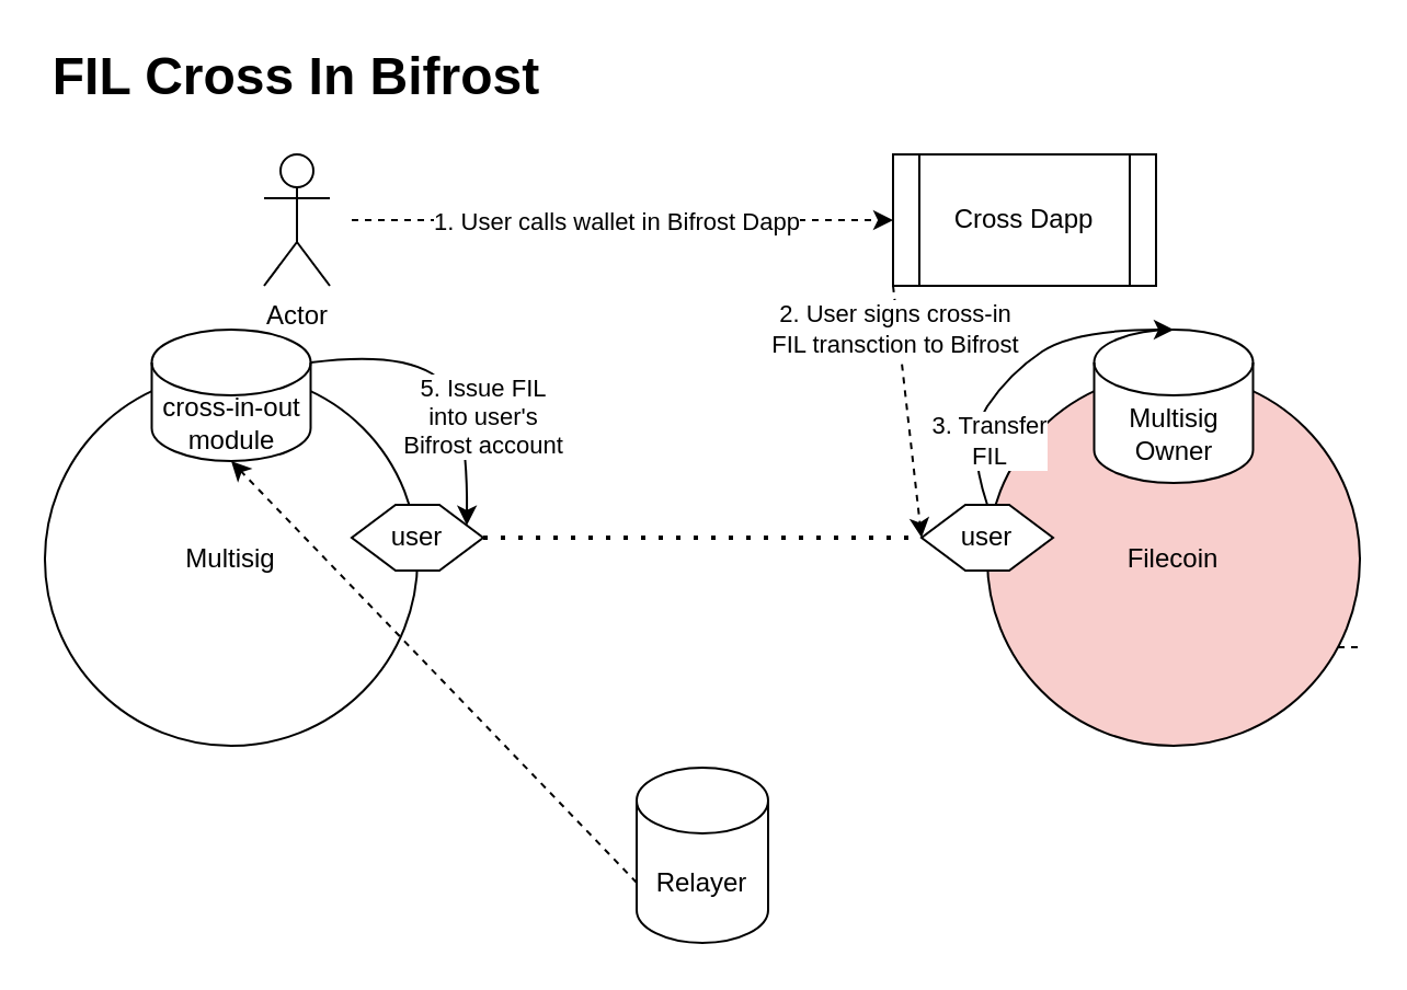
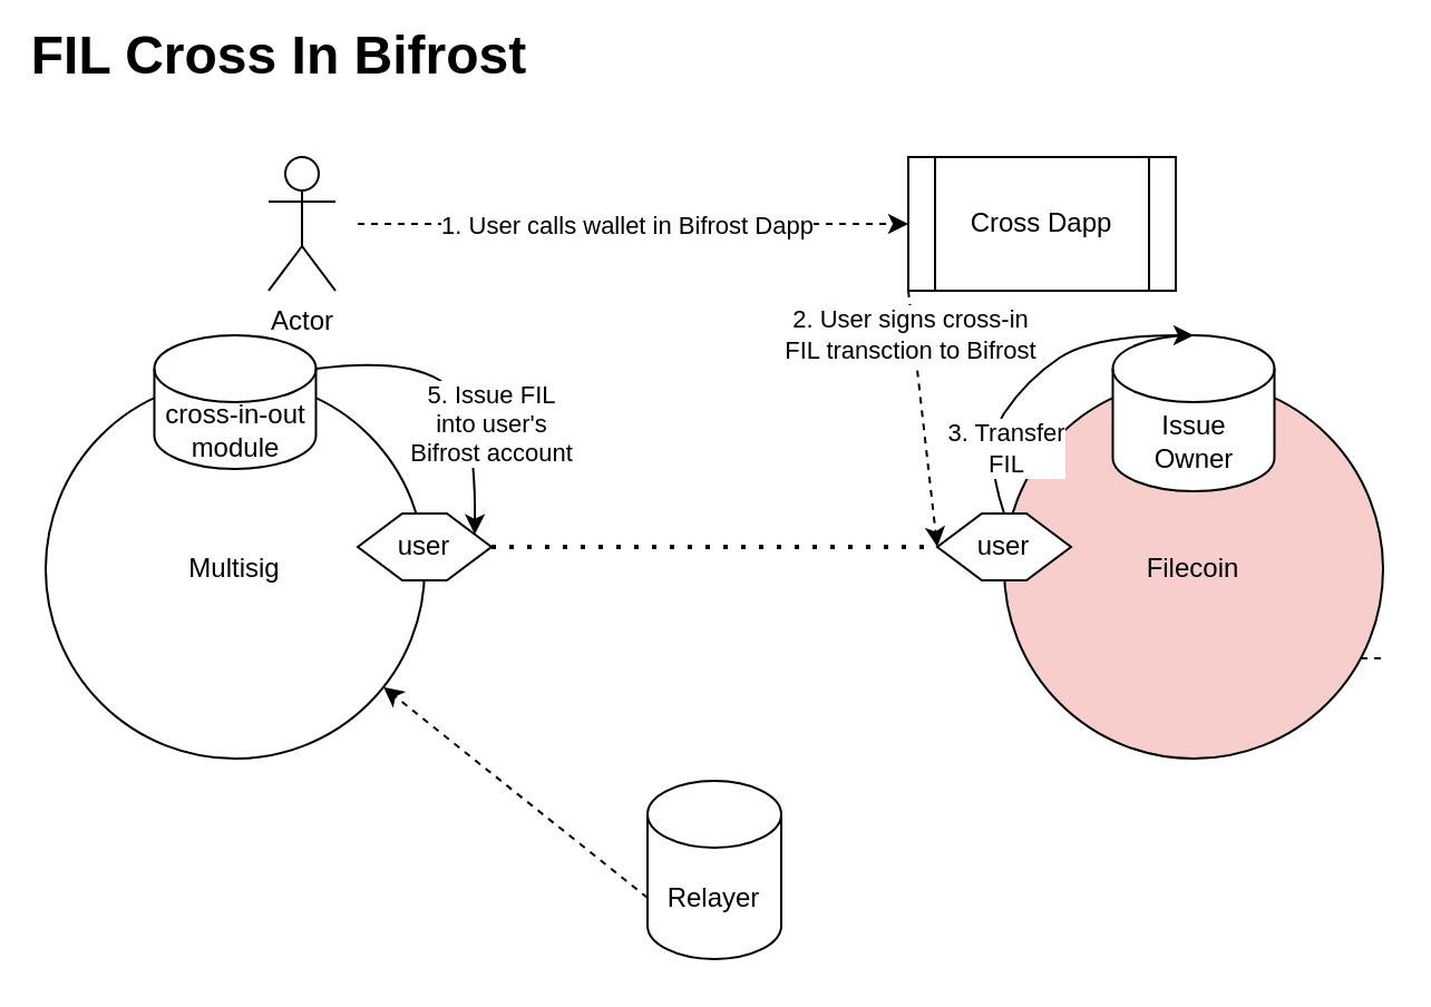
  <mxCell id="0" />
  <mxCell id="1" parent="0" />
  <mxCell id="2" value="Multisig" style="ellipse;whiteSpace=wrap;html=1;aspect=fixed;" parent="1" vertex="1"><mxGeometry x="20" y="170" width="170" height="170" as="geometry" /></mxCell>
  <mxCell id="3" value="Filecoin" style="ellipse;whiteSpace=wrap;html=1;aspect=fixed;fillColor=#f8cecc;" parent="1" vertex="1"><mxGeometry x="450" y="170" width="170" height="170" as="geometry" /></mxCell>
  <mxCell id="4" value="user" style="shape=hexagon;perimeter=hexagonPerimeter2;whiteSpace=wrap;html=1;fixedSize=1;" parent="1" vertex="1"><mxGeometry x="160" y="230" width="60" height="30" as="geometry" /></mxCell>
  <mxCell id="5" value="user" style="shape=hexagon;perimeter=hexagonPerimeter2;whiteSpace=wrap;html=1;fixedSize=1;" parent="1" vertex="1"><mxGeometry x="420" y="230" width="60" height="30" as="geometry" /></mxCell>
  <mxCell id="6" value="" style="endArrow=none;dashed=1;html=1;dashPattern=1 3;strokeWidth=2;rounded=0;exitX=1;exitY=0.5;exitDx=0;exitDy=0;entryX=0;entryY=0.5;entryDx=0;entryDy=0;" parent="1" source="4" target="5" edge="1"><mxGeometry width="50" height="50" relative="1" as="geometry"><mxPoint x="260" y="310" as="sourcePoint" /><mxPoint x="310" y="260" as="targetPoint" /></mxGeometry></mxCell>
- <mxCell id="7" value="Multisig&lt;br&gt;Owner" style="shape=cylinder3;whiteSpace=wrap;html=1;boundedLbl=1;backgroundOutline=1;size=15;" parent="1" vertex="1"><mxGeometry x="498.75" y="150" width="72.5" height="70" as="geometry" /></mxCell>
+ <mxCell id="7" value="Issue&lt;br&gt;Owner" style="shape=cylinder3;whiteSpace=wrap;html=1;boundedLbl=1;backgroundOutline=1;size=15;" parent="1" vertex="1"><mxGeometry x="498.75" y="150" width="72.5" height="70" as="geometry" /></mxCell>
  <mxCell id="8" value="cross-in-out module" style="shape=cylinder3;whiteSpace=wrap;html=1;boundedLbl=1;backgroundOutline=1;size=15;" parent="1" vertex="1"><mxGeometry x="68.75" y="150" width="72.5" height="60" as="geometry" /></mxCell>
  <mxCell id="9" value="" style="curved=1;endArrow=classic;html=1;rounded=0;exitX=0.5;exitY=0;exitDx=0;exitDy=0;entryX=0.5;entryY=0;entryDx=0;entryDy=0;entryPerimeter=0;" parent="1" source="5" target="7" edge="1"><mxGeometry width="50" height="50" relative="1" as="geometry"><mxPoint x="460" y="170" as="sourcePoint" /><mxPoint x="510" y="120" as="targetPoint" /><Array as="points"><mxPoint x="440" y="200" /><mxPoint x="460" y="170" /><mxPoint x="490" y="150" /></Array></mxGeometry></mxCell>
  <mxCell id="10" value="3. Transfer &lt;br&gt;FIL" style="edgeLabel;html=1;align=center;verticalAlign=middle;resizable=0;points=[];" parent="9" vertex="1" connectable="0"><mxGeometry x="-0.412" y="-3" relative="1" as="geometry"><mxPoint x="1" y="9" as="offset" /></mxGeometry></mxCell>
  <mxCell id="11" value="5. Issue FIL&lt;br&gt;into user's&lt;br&gt;Bifrost account" style="curved=1;endArrow=classic;html=1;rounded=0;exitX=1;exitY=0;exitDx=0;exitDy=15;exitPerimeter=0;entryX=1;entryY=0.25;entryDx=0;entryDy=0;" parent="1" source="8" target="4" edge="1"><mxGeometry x="0.279" y="7" width="50" height="50" relative="1" as="geometry"><mxPoint x="190" y="180" as="sourcePoint" /><mxPoint x="240" y="130" as="targetPoint" /><Array as="points"><mxPoint x="180" y="160" /><mxPoint x="213" y="180" /></Array><mxPoint as="offset" /></mxGeometry></mxCell>
  <mxCell id="12" value="Relayer" style="shape=cylinder3;whiteSpace=wrap;html=1;boundedLbl=1;backgroundOutline=1;size=15;" parent="1" vertex="1"><mxGeometry x="290" y="350" width="60" height="80" as="geometry" /></mxCell>
  <mxCell id="13" value="" style="endArrow=none;dashed=1;html=1;rounded=0;exitX=1;exitY=0.5;exitDx=0;exitDy=0;" parent="1" edge="1"><mxGeometry width="50" height="50" relative="1" as="geometry"><mxPoint x="610" y="295" as="sourcePoint" /><mxPoint x="620" y="295" as="targetPoint" /></mxGeometry></mxCell>
- <mxCell id="14" value="" style="endArrow=classic;html=1;rounded=0;dashed=1;exitX=0;exitY=0;exitDx=0;exitDy=52.5;exitPerimeter=0;entryX=0.5;entryY=1;entryDx=0;entryDy=0;entryPerimeter=0;" parent="1" source="12" target="8" edge="1"><mxGeometry width="50" height="50" relative="1" as="geometry"><mxPoint x="170" y="470" as="sourcePoint" /><mxPoint x="220" y="420" as="targetPoint" /></mxGeometry></mxCell>
- <mxCell id="15" value="FIL Cross In Bifrost" style="text;html=1;strokeColor=none;fillColor=none;align=center;verticalAlign=middle;whiteSpace=wrap;rounded=0;fontStyle=1;fontSize=24;" parent="1" vertex="1"><mxGeometry x="20" y="20" width="230" height="30" as="geometry" /></mxCell>
+ <mxCell id="14" value="" style="endArrow=classic;html=1;rounded=0;dashed=1;exitX=0;exitY=0;exitDx=0;exitDy=52.5;exitPerimeter=0;" parent="1" source="12" target="2" edge="1"><mxGeometry width="50" height="50" relative="1" as="geometry"><mxPoint x="170" y="470" as="sourcePoint" /><mxPoint x="220" y="420" as="targetPoint" /></mxGeometry></mxCell>
+ <mxCell id="15" value="FIL Cross In Bifrost" style="text;html=1;strokeColor=none;fillColor=none;align=center;verticalAlign=middle;whiteSpace=wrap;rounded=0;fontStyle=1;fontSize=24;" parent="1" vertex="1"><mxGeometry x="10" y="10" width="230" height="30" as="geometry" /></mxCell>
  <mxCell id="16" value="Cross Dapp" style="shape=process;whiteSpace=wrap;html=1;backgroundOutline=1;" parent="1" vertex="1"><mxGeometry x="407" y="70" width="120" height="60" as="geometry" /></mxCell>
  <mxCell id="17" value="Actor" style="shape=umlActor;verticalLabelPosition=bottom;verticalAlign=top;html=1;outlineConnect=0;" parent="1" vertex="1"><mxGeometry x="120" y="70" width="30" height="60" as="geometry" /></mxCell>
  <mxCell id="18" value="" style="endArrow=classic;html=1;rounded=0;entryX=0;entryY=0.5;entryDx=0;entryDy=0;dashed=1;" parent="1" target="16" edge="1"><mxGeometry width="50" height="50" relative="1" as="geometry"><mxPoint x="160" y="100" as="sourcePoint" /><mxPoint x="220" y="80" as="targetPoint" /></mxGeometry></mxCell>
  <mxCell id="19" value="1. User calls wallet in Bifrost Dapp" style="edgeLabel;html=1;align=center;verticalAlign=middle;resizable=0;points=[];" parent="18" vertex="1" connectable="0"><mxGeometry x="-0.117" y="2" relative="1" as="geometry"><mxPoint x="11" y="2" as="offset" /></mxGeometry></mxCell>
  <mxCell id="20" value="" style="endArrow=classic;html=1;rounded=0;entryX=0;entryY=0.5;entryDx=0;entryDy=0;exitX=0;exitY=1;exitDx=0;exitDy=0;dashed=1;" parent="1" source="16" target="5" edge="1"><mxGeometry width="50" height="50" relative="1" as="geometry"><mxPoint x="400" y="130" as="sourcePoint" /><mxPoint x="370" y="140" as="targetPoint" /></mxGeometry></mxCell>
  <mxCell id="21" value="2. User signs cross-in&lt;br&gt;FIL transction to Bifrost" style="edgeLabel;html=1;align=center;verticalAlign=middle;resizable=0;points=[];" parent="20" vertex="1" connectable="0"><mxGeometry x="-0.674" y="-2" relative="1" as="geometry"><mxPoint as="offset" /></mxGeometry></mxCell>
